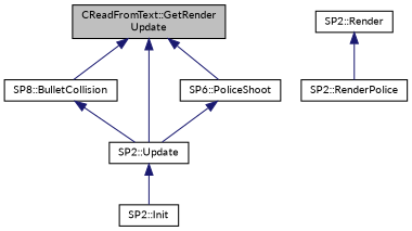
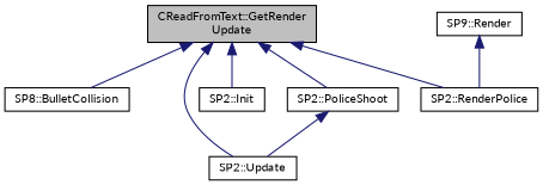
  digraph {
    fontname=Lato
    rankdir=TB
    node [color=black fontname=Lato fontsize=10 shape=record]
    edge [color=midnightblue dir=back fontname=Lato fontsize=10 labelfontname=Helvetica labelfontsize=10 style=solid]
    n1 [fillcolor=grey75 fontcolor=black height=0.2 label="CReadFromText::GetRender\lUpdate" style=filled width=0.4]
    n2 [height=0.2 label="SP8::BulletCollision" width=0.4]
    n3 [height=0.2 label="SP2::Update" width=0.4]
    n4 [height=0.2 label="SP2::Init" width=0.4]
-   n5 [height=0.2 label="SP6::PoliceShoot" width=0.4]
+   n5 [height=0.2 label="SP2::PoliceShoot" width=0.4]
    n6 [height=0.2 label="SP2::RenderPolice" width=0.4]
-   n7 [height=0.2 label="SP2::Render" width=0.4]
+   n7 [height=0.2 label="SP9::Render" width=0.4]
    n1 -> n2
    n1 -> n3
-   n3 -> n4
+   n1 -> n4
    n1 -> n5
-   n2 -> n3
+   n1 -> n6
    n5 -> n3
    n7 -> n6
  }
